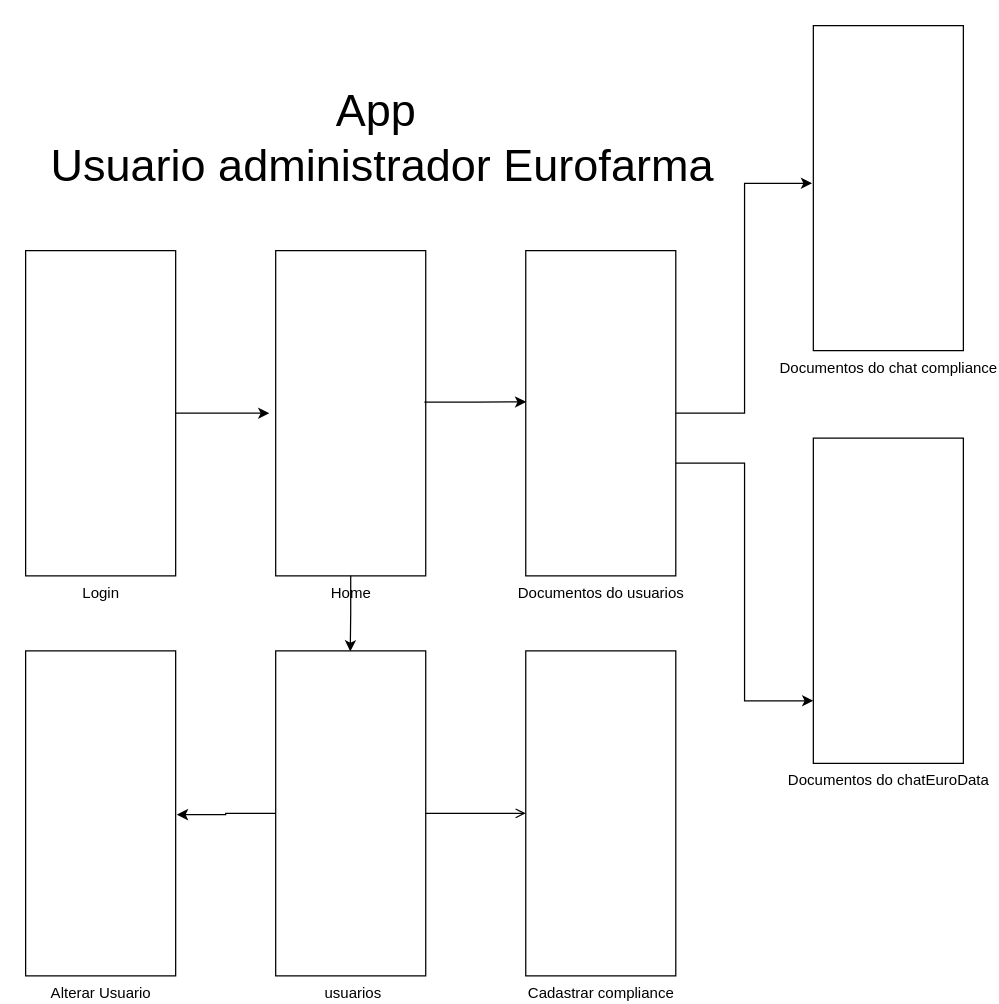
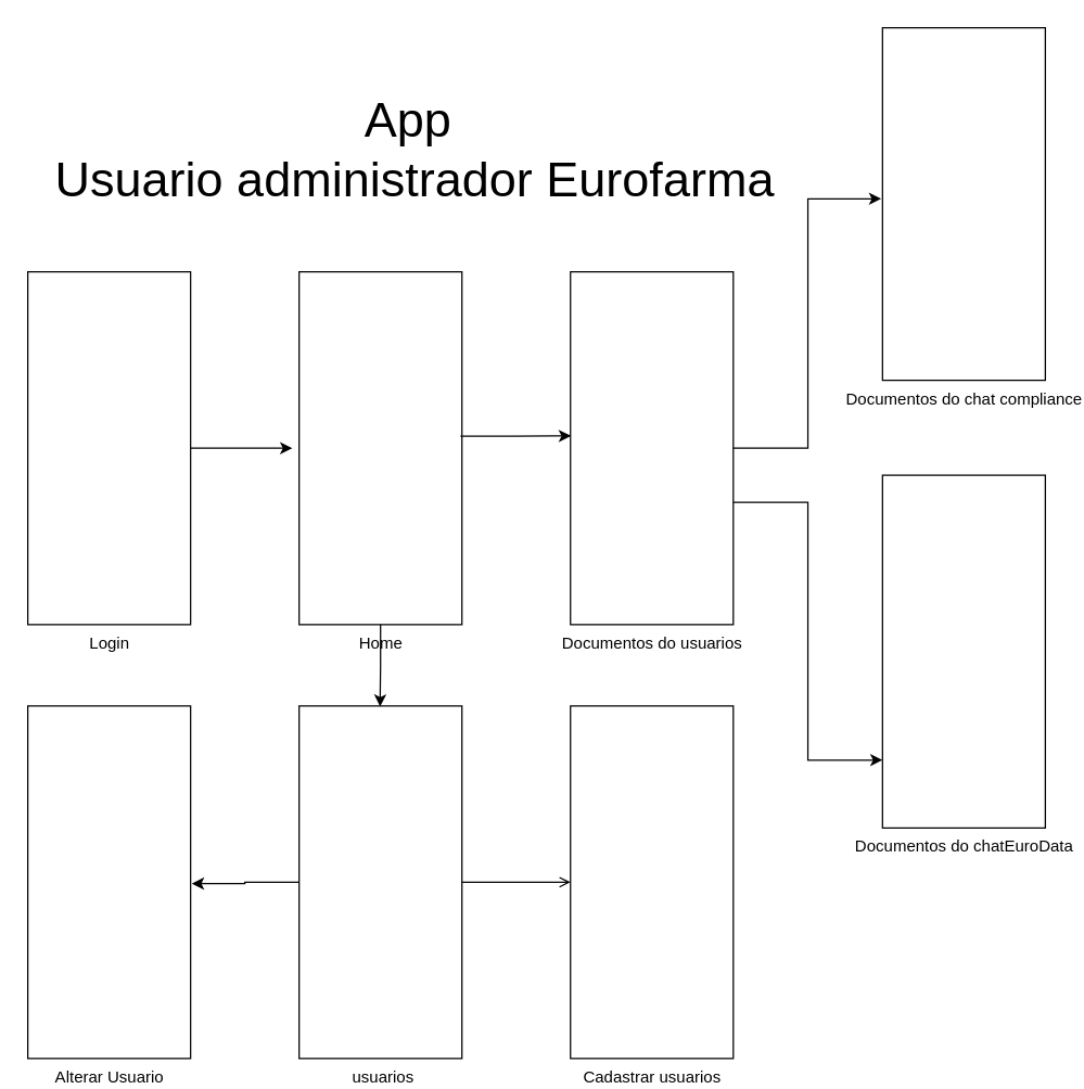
  <mxCell id="0" />
  <mxCell id="1" parent="0" />
  <mxCell id="2" value="Login" style="verticalLabelPosition=bottom;verticalAlign=top;html=1;shape=mxgraph.basic.rect;fillColor2=none;strokeWidth=1;size=20;indent=5;" vertex="1" parent="1"><mxGeometry x="20" y="200" width="120" height="260" as="geometry" /></mxCell>
  <mxCell id="3" value="Home" style="verticalLabelPosition=bottom;verticalAlign=top;html=1;shape=mxgraph.basic.rect;fillColor2=none;strokeWidth=1;size=20;indent=5;" vertex="1" parent="1"><mxGeometry x="220" y="200" width="120" height="260" as="geometry" /></mxCell>
  <mxCell id="4" value="&lt;font style=&quot;font-size: 36px;&quot;&gt;App&lt;/font&gt;&lt;div&gt;&lt;font style=&quot;font-size: 36px;&quot;&gt;&amp;nbsp;Usuario administrador Eurofarma&lt;/font&gt;&lt;/div&gt;" style="text;html=1;align=center;verticalAlign=middle;resizable=0;points=[];autosize=1;strokeColor=none;fillColor=none;" vertex="1" parent="1"><mxGeometry x="20" y="60" width="560" height="100" as="geometry" /></mxCell>
- <mxCell id="5" value="Cadastrar compliance" style="verticalLabelPosition=bottom;verticalAlign=top;html=1;shape=mxgraph.basic.rect;fillColor2=none;strokeWidth=1;size=20;indent=5;" vertex="1" parent="1"><mxGeometry x="420" y="520" width="120" height="260" as="geometry" /></mxCell>
+ <mxCell id="5" value="Cadastrar usuarios" style="verticalLabelPosition=bottom;verticalAlign=top;html=1;shape=mxgraph.basic.rect;fillColor2=none;strokeWidth=1;size=20;indent=5;" vertex="1" parent="1"><mxGeometry x="420" y="520" width="120" height="260" as="geometry" /></mxCell>
  <mxCell id="6" style="edgeStyle=orthogonalEdgeStyle;rounded=0;orthogonalLoop=1;jettySize=auto;html=1;entryX=-0.042;entryY=0.5;entryDx=0;entryDy=0;entryPerimeter=0;" edge="1" parent="1" source="2" target="3"><mxGeometry relative="1" as="geometry" /></mxCell>
  <mxCell id="7" value="&amp;nbsp;usuarios" style="verticalLabelPosition=bottom;verticalAlign=top;html=1;shape=mxgraph.basic.rect;fillColor2=none;strokeWidth=1;size=20;indent=5;" vertex="1" parent="1"><mxGeometry x="220" y="520" width="120" height="260" as="geometry" /></mxCell>
  <mxCell id="8" style="edgeStyle=orthogonalEdgeStyle;rounded=0;orthogonalLoop=1;jettySize=auto;html=1;entryX=0;entryY=0.5;entryDx=0;entryDy=0;entryPerimeter=0;endArrow=open;" edge="1" parent="1" source="7" target="5"><mxGeometry relative="1" as="geometry" /></mxCell>
  <mxCell id="9" value="Alterar Usuario" style="verticalLabelPosition=bottom;verticalAlign=top;html=1;shape=mxgraph.basic.rect;fillColor2=none;strokeWidth=1;size=20;indent=5;" vertex="1" parent="1"><mxGeometry x="20" y="520" width="120" height="260" as="geometry" /></mxCell>
  <mxCell id="10" style="edgeStyle=orthogonalEdgeStyle;rounded=0;orthogonalLoop=1;jettySize=auto;html=1;entryX=1.008;entryY=0.504;entryDx=0;entryDy=0;entryPerimeter=0;" edge="1" parent="1" source="7" target="9"><mxGeometry relative="1" as="geometry" /></mxCell>
  <mxCell id="11" style="edgeStyle=orthogonalEdgeStyle;rounded=0;orthogonalLoop=1;jettySize=auto;html=1;entryX=0.497;entryY=0.002;entryDx=0;entryDy=0;entryPerimeter=0;" edge="1" parent="1" source="3" target="7"><mxGeometry relative="1" as="geometry" /></mxCell>
  <mxCell id="12" value="Documentos do usuarios" style="verticalLabelPosition=bottom;verticalAlign=top;html=1;shape=mxgraph.basic.rect;fillColor2=none;strokeWidth=1;size=20;indent=5;" vertex="1" parent="1"><mxGeometry x="420" y="200" width="120" height="260" as="geometry" /></mxCell>
  <mxCell id="13" style="edgeStyle=orthogonalEdgeStyle;rounded=0;orthogonalLoop=1;jettySize=auto;html=1;entryX=0.003;entryY=0.465;entryDx=0;entryDy=0;entryPerimeter=0;exitX=0.991;exitY=0.466;exitDx=0;exitDy=0;exitPerimeter=0;" edge="1" parent="1" source="3" target="12"><mxGeometry relative="1" as="geometry" /></mxCell>
  <mxCell id="14" value="Documentos do chat compliance" style="verticalLabelPosition=bottom;verticalAlign=top;html=1;shape=mxgraph.basic.rect;fillColor2=none;strokeWidth=1;size=20;indent=5;" vertex="1" parent="1"><mxGeometry x="650" y="20" width="120" height="260" as="geometry" /></mxCell>
  <mxCell id="15" value="Documentos do chatEuroData" style="verticalLabelPosition=bottom;verticalAlign=top;html=1;shape=mxgraph.basic.rect;fillColor2=none;strokeWidth=1;size=20;indent=5;" vertex="1" parent="1"><mxGeometry x="650" y="350" width="120" height="260" as="geometry" /></mxCell>
  <mxCell id="16" style="edgeStyle=orthogonalEdgeStyle;rounded=0;orthogonalLoop=1;jettySize=auto;html=1;entryX=-0.008;entryY=0.485;entryDx=0;entryDy=0;entryPerimeter=0;" edge="1" parent="1" source="12" target="14"><mxGeometry relative="1" as="geometry" /></mxCell>
  <mxCell id="17" style="edgeStyle=orthogonalEdgeStyle;rounded=0;orthogonalLoop=1;jettySize=auto;html=1;" edge="1" parent="1" source="12"><mxGeometry relative="1" as="geometry"><mxPoint x="650" y="560" as="targetPoint" /><Array as="points"><mxPoint x="595" y="370" /><mxPoint x="595" y="560" /><mxPoint x="650" y="560" /></Array></mxGeometry></mxCell>
